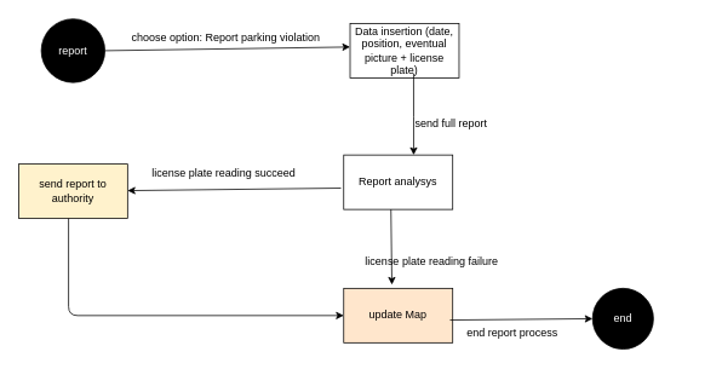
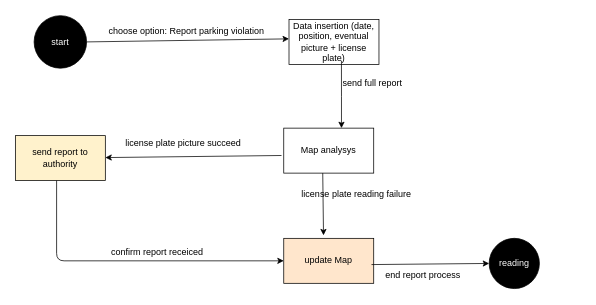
  <mxCell id="0" />
  <mxCell id="1" parent="0" />
- <mxCell id="2" value="report" style="ellipse;whiteSpace=wrap;html=1;aspect=fixed;gradientColor=none;fillColor=#000000;gradientDirection=north;fontColor=#FFFFFF;" vertex="1" parent="1"><mxGeometry x="45" y="20" width="70" height="70" as="geometry" /></mxCell>
+ <mxCell id="2" value="start" style="ellipse;whiteSpace=wrap;html=1;aspect=fixed;gradientColor=none;fillColor=#000000;gradientDirection=north;fontColor=#FFFFFF;" vertex="1" parent="1"><mxGeometry x="45" y="20" width="70" height="70" as="geometry" /></mxCell>
  <mxCell id="3" value="" style="endArrow=classic;html=1;fontColor=#FFFFFF;" edge="1" parent="1"><mxGeometry width="50" height="50" relative="1" as="geometry"><mxPoint x="115" y="55" as="sourcePoint" /><mxPoint x="385" y="50.909" as="targetPoint" /></mxGeometry></mxCell>
  <mxCell id="4" value="&lt;font color=&quot;#000000&quot;&gt;choose option: Report parking violation&lt;br&gt;&lt;/font&gt;" style="text;html=1;resizable=0;points=[];align=center;verticalAlign=middle;labelBackgroundColor=#ffffff;fontColor=#FFFFFF;" vertex="1" connectable="0" parent="3"><mxGeometry x="-0.516" relative="1" as="geometry"><mxPoint x="68" y="-14" as="offset" /></mxGeometry></mxCell>
  <mxCell id="5" value="Text" style="text;html=1;resizable=0;points=[];autosize=1;align=left;verticalAlign=top;spacingTop=-4;fontColor=#FFFFFF;" vertex="1" parent="1"><mxGeometry x="733" y="327" width="40" height="20" as="geometry" /></mxCell>
  <mxCell id="6" value="Text" style="text;html=1;resizable=0;points=[];autosize=1;align=left;verticalAlign=top;spacingTop=-4;fontColor=#FFFFFF;" vertex="1" parent="1"><mxGeometry x="711" y="324" width="40" height="20" as="geometry" /></mxCell>
  <mxCell id="7" value="Data insertion (date, position, eventual picture + license plate)" style="rounded=0;whiteSpace=wrap;html=1;fillColor=#FFFFFF;gradientColor=none;fontColor=#000000;" vertex="1" parent="1"><mxGeometry x="385" y="25" width="120" height="60" as="geometry" /></mxCell>
- <mxCell id="8" value="Report analysys" style="rounded=0;whiteSpace=wrap;html=1;fillColor=#FFFFFF;gradientColor=none;fontColor=#000000;" vertex="1" parent="1"><mxGeometry x="378" y="170" width="120" height="60" as="geometry" /></mxCell>
+ <mxCell id="8" value="Map analysys" style="rounded=0;whiteSpace=wrap;html=1;fillColor=#FFFFFF;gradientColor=none;fontColor=#000000;" vertex="1" parent="1"><mxGeometry x="378" y="170" width="120" height="60" as="geometry" /></mxCell>
  <mxCell id="9" value="" style="edgeStyle=orthogonalEdgeStyle;rounded=0;orthogonalLoop=1;jettySize=auto;html=1;fontColor=#000000;exitX=0.583;exitY=0.917;exitDx=0;exitDy=0;exitPerimeter=0;" edge="1" parent="1" source="7"><mxGeometry relative="1" as="geometry"><mxPoint x="455" y="170" as="targetPoint" /><Array as="points" /></mxGeometry></mxCell>
- <mxCell id="10" value="send full report" style="text;html=1;resizable=0;points=[];autosize=1;align=left;verticalAlign=top;spacingTop=-4;fontColor=#000000;" vertex="1" parent="1"><mxGeometry x="455" y="125" width="110" height="20" as="geometry" /></mxCell>
- <mxCell id="11" value="&lt;font color=&quot;#FFFFFF&quot;&gt;end&lt;/font&gt;" style="ellipse;whiteSpace=wrap;html=1;aspect=fixed;fillColor=#000000;gradientColor=none;fontColor=#000000;" vertex="1" parent="1"><mxGeometry x="652" y="317" width="67" height="67" as="geometry" /></mxCell>
+ <mxCell id="10" value="send full report" style="text;html=1;resizable=0;points=[];autosize=1;align=left;verticalAlign=top;spacingTop=-4;fontColor=#000000;" vertex="1" parent="1"><mxGeometry x="455" y="100" width="110" height="20" as="geometry" /></mxCell>
+ <mxCell id="11" value="&lt;font color=&quot;#FFFFFF&quot;&gt;reading&lt;/font&gt;" style="ellipse;whiteSpace=wrap;html=1;aspect=fixed;fillColor=#000000;gradientColor=none;fontColor=#000000;" vertex="1" parent="1"><mxGeometry x="652" y="317" width="67" height="67" as="geometry" /></mxCell>
  <mxCell id="12" value="update Map" style="rounded=0;whiteSpace=wrap;html=1;fillColor=#ffe6cc;" vertex="1" parent="1"><mxGeometry x="378" y="317" width="120" height="60" as="geometry" /></mxCell>
  <mxCell id="13" value="" style="endArrow=classic;html=1;fontColor=#000000;entryX=0.442;entryY=-0.067;entryDx=0;entryDy=0;entryPerimeter=0;" edge="1" parent="1" target="12"><mxGeometry width="50" height="50" relative="1" as="geometry"><mxPoint x="430" y="230" as="sourcePoint" /><mxPoint x="480" y="190" as="targetPoint" /></mxGeometry></mxCell>
- <mxCell id="14" value="license plate reading failure" style="text;html=1;resizable=0;points=[];autosize=1;align=left;verticalAlign=top;spacingTop=-4;fontColor=#000000;" vertex="1" parent="1"><mxGeometry x="400" y="278" width="190" height="20" as="geometry" /></mxCell>
+ <mxCell id="14" value="license plate reading failure" style="text;html=1;resizable=0;points=[];autosize=1;align=left;verticalAlign=top;spacingTop=-4;fontColor=#000000;" vertex="1" parent="1"><mxGeometry x="400" y="248" width="190" height="20" as="geometry" /></mxCell>
  <mxCell id="15" value="" style="endArrow=classic;html=1;fontColor=#000000;" edge="1" parent="1" target="16"><mxGeometry width="50" height="50" relative="1" as="geometry"><mxPoint x="375" y="206.5" as="sourcePoint" /><mxPoint x="235" y="207" as="targetPoint" /></mxGeometry></mxCell>
  <mxCell id="16" value="send report to authority" style="rounded=0;whiteSpace=wrap;html=1;fillColor=#fff2cc;" vertex="1" parent="1"><mxGeometry x="20" y="180" width="120" height="60" as="geometry" /></mxCell>
- <mxCell id="17" value="license plate reading succeed" style="text;html=1;resizable=0;points=[];autosize=1;align=left;verticalAlign=top;spacingTop=-4;fontColor=#000000;" vertex="1" parent="1"><mxGeometry x="165" y="180" width="200" height="20" as="geometry" /></mxCell>
+ <mxCell id="17" value="license plate picture succeed" style="text;html=1;resizable=0;points=[];autosize=1;align=left;verticalAlign=top;spacingTop=-4;fontColor=#000000;" vertex="1" parent="1"><mxGeometry x="165" y="180" width="200" height="20" as="geometry" /></mxCell>
  <mxCell id="18" value="" style="endArrow=classic;html=1;fontColor=#000000;entryX=0;entryY=0.5;entryDx=0;entryDy=0;" edge="1" parent="1" target="12"><mxGeometry width="50" height="50" relative="1" as="geometry"><mxPoint x="75" y="240" as="sourcePoint" /><mxPoint x="125" y="190" as="targetPoint" /><Array as="points"><mxPoint x="75" y="347" /></Array></mxGeometry></mxCell>
  <mxCell id="19" value="" style="endArrow=classic;html=1;fontColor=#000000;entryX=0;entryY=0.5;entryDx=0;entryDy=0;" edge="1" parent="1" target="11"><mxGeometry width="50" height="50" relative="1" as="geometry"><mxPoint x="495" y="352" as="sourcePoint" /><mxPoint x="545" y="302" as="targetPoint" /></mxGeometry></mxCell>
  <mxCell id="20" value="end report process" style="text;html=1;resizable=0;points=[];autosize=1;align=left;verticalAlign=top;spacingTop=-4;fontColor=#000000;" vertex="1" parent="1"><mxGeometry x="512" y="357" width="140" height="20" as="geometry" /></mxCell>
+ <mxCell id="21" value="confirm report receiced" style="text;html=1;resizable=0;points=[];autosize=1;align=left;verticalAlign=top;spacingTop=-4;fontColor=#000000;" vertex="1" parent="1"><mxGeometry x="146" y="326" width="160" height="20" as="geometry" /></mxCell>
